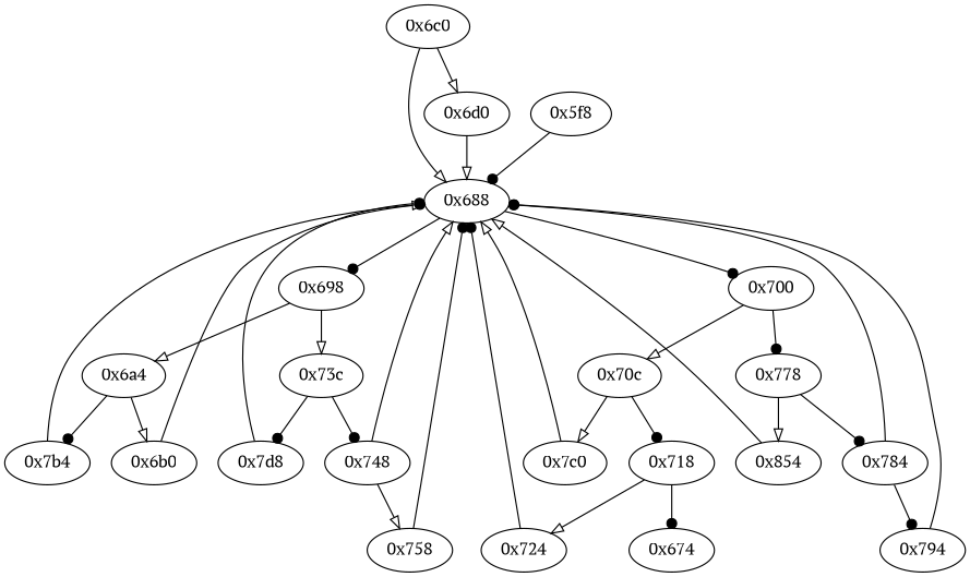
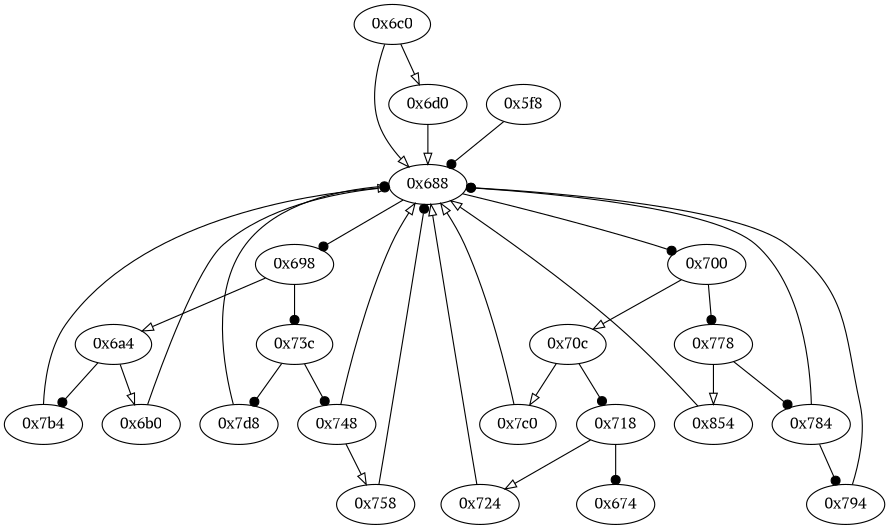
  strict digraph {
    fontname="PT Serif"
    node [fontname="PT Serif" opcode="[u'ldr', u'cmp', u'b']"]
    edge [arrowhead=dot fontname="PT Serif"]
    "0x688" [opcode="[u'mov', u'ldr', u'cmp', u'b']"]
    "0x698"
    "0x700"
    "0x6a4"
    "0x73c"
    "0x70c"
    "0x778"
    "0x7b4" [opcode="[u'mov', u'mov', u'b']"]
    "0x6b0" [opcode="[u'ldr', u'cmp', u'mov', u'b']"]
    "0x7d8" [opcode="[u'ldr', u'ldr', u'cmp', u'mov', u'mov', u'strb', u'ldr', u'ldr', u'ldr', u'add', u'sub', u'sub', u'mul', u'mvn', u'eor', u'and', u'ldr', u'ldr', u'mov', u'mov', u'cmp', u'mov', u'cmp', u'mov', u'mov', u'cmp', u'mov', u'mov', u'teq', u'mov', u'b']"]
    "0x748" [opcode="[u'ldr', u'cmp', u'mov', u'b']"]
    "0x7c0" [opcode="[u'ldr', u'mov', u'ldr', u'ldrb', u'mov', u'b']"]
    "0x718"
    "0x784" [opcode="[u'ldr', u'cmp', u'mov', u'b']"]
    "0x854" [opcode="[u'ldr', u'ldr', u'ldr', u'ldr', u'smull', u'add', u'asr', u'add', u'smull', u'asr', u'add', u'add', u'sub', u'rsb', u'rsb', u'mov', u'b']"]
    "0x794" [opcode="[u'str', u'str', u'ldr', u'ldr', u'ldr', u'cmp', u'mov', u'b']"]
    "0x6c0" [opcode="[u'ldr', u'cmp', u'mov', u'b']"]
    "0x6d0" [opcode="[u'ldrb', u'ldrb', u'eor', u'tst', u'mov', u'mov', u'cmp', u'mov', u'mov', u'cmp', u'mov', u'b']"]
    "0x674" [opcode="[u'ldr', u'cmp', u'mov', u'sub', u'pop']"]
    "0x724" [opcode="[u'ldrb', u'ldr', u'ldr', u'cmp', u'mov', u'b']"]
    "0x758" [opcode="[u'ldr', u'ldr', u'mov', u'bl', u'mov', u'mov', u'mov', u'b']"]
    "0x5f8" [opcode="[u'push', u'add', u'sub', u'str', u'ldr', u'str', u'ldr', u'rsb', u'mvn', u'mul', u'mvn', u'mov', u'eor', u'tst', u'ldr', u'mov', u'mov', u'strb', u'ldr', u'ldr', u'add', u'cmp', u'mov', u'strb', u'ldr', u'ldr', u'ldr', u'ldr', u'ldr', u'str', u'b']"]
    "0x688" -> "0x698"
    "0x688" -> "0x700"
    "0x698" -> "0x6a4" [arrowhead=onormal]
-   "0x698" -> "0x73c" [arrowhead=onormal]
+   "0x698" -> "0x73c"
    "0x700" -> "0x70c" [arrowhead=onormal]
    "0x700" -> "0x778"
    "0x6a4" -> "0x7b4"
    "0x6a4" -> "0x6b0" [arrowhead=onormal]
    "0x73c" -> "0x7d8"
    "0x73c" -> "0x748"
    "0x70c" -> "0x7c0" [arrowhead=onormal]
    "0x70c" -> "0x718"
    "0x778" -> "0x784"
    "0x778" -> "0x854" [arrowhead=onormal]
    "0x7b4" -> "0x688"
    "0x6b0" -> "0x688" [arrowhead=onormal]
    "0x7d8" -> "0x688"
    "0x748" -> "0x688" [arrowhead=onormal]
    "0x748" -> "0x758" [arrowhead=onormal]
    "0x7c0" -> "0x688" [arrowhead=onormal]
    "0x718" -> "0x674"
    "0x718" -> "0x724" [arrowhead=onormal]
    "0x784" -> "0x688"
    "0x784" -> "0x794"
    "0x854" -> "0x688" [arrowhead=onormal]
    "0x794" -> "0x688"
    "0x6c0" -> "0x688" [arrowhead=onormal]
    "0x6c0" -> "0x6d0" [arrowhead=onormal]
    "0x6d0" -> "0x688" [arrowhead=onormal]
-   "0x724" -> "0x688"
+   "0x724" -> "0x688" [arrowhead=onormal]
    "0x758" -> "0x688"
    "0x5f8" -> "0x688"
  }
